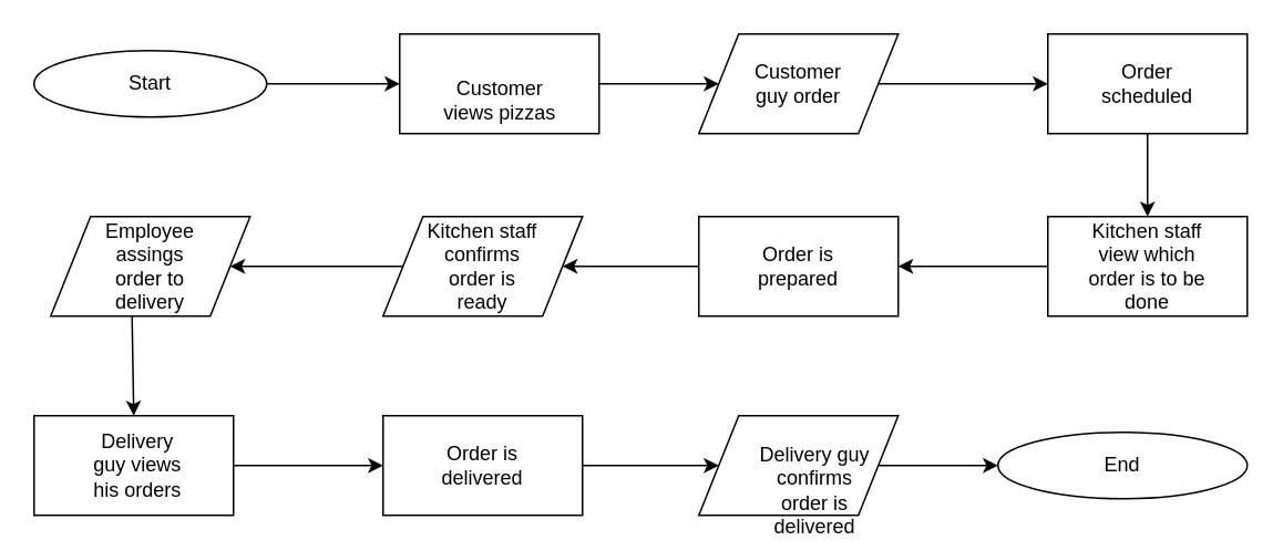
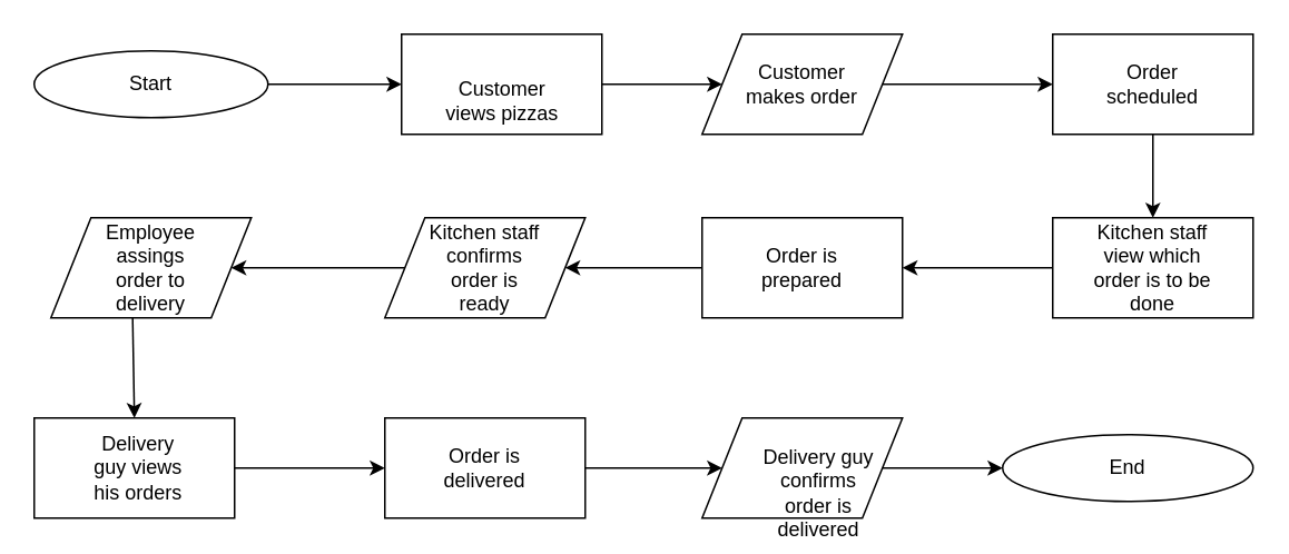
  <mxCell id="0" />
  <mxCell id="1" parent="0" />
  <mxCell id="2" value="" style="ellipse;whiteSpace=wrap;html=1;" vertex="1" parent="1"><mxGeometry x="20" y="30" width="140" height="40" as="geometry" /></mxCell>
  <mxCell id="3" value="" style="endArrow=classic;html=1;exitX=1;exitY=0.5;exitDx=0;exitDy=0;entryX=0;entryY=0.5;entryDx=0;entryDy=0;" edge="1" parent="1" source="2" target="5"><mxGeometry width="50" height="50" relative="1" as="geometry"><mxPoint x="280" y="240" as="sourcePoint" /><mxPoint x="220" y="60" as="targetPoint" /></mxGeometry></mxCell>
  <mxCell id="4" value="Start" style="text;html=1;strokeColor=none;fillColor=none;align=center;verticalAlign=middle;whiteSpace=wrap;rounded=0;" vertex="1" parent="1"><mxGeometry x="70" y="40" width="40" height="20" as="geometry" /></mxCell>
  <mxCell id="5" value="" style="rounded=0;whiteSpace=wrap;html=1;" vertex="1" parent="1"><mxGeometry x="240" y="20" width="120" height="60" as="geometry" /></mxCell>
  <mxCell id="6" value="Customer views pizzas" style="text;html=1;strokeColor=none;fillColor=none;align=center;verticalAlign=middle;whiteSpace=wrap;rounded=0;" vertex="1" parent="1"><mxGeometry x="262.5" y="50" width="75" height="20" as="geometry" /></mxCell>
  <mxCell id="7" value="" style="shape=parallelogram;perimeter=parallelogramPerimeter;whiteSpace=wrap;html=1;" vertex="1" parent="1"><mxGeometry x="420" y="20" width="120" height="60" as="geometry" /></mxCell>
- <mxCell id="8" value="Customer guy order" style="text;html=1;strokeColor=none;fillColor=none;align=center;verticalAlign=middle;whiteSpace=wrap;rounded=0;" vertex="1" parent="1"><mxGeometry x="445" y="40" width="70" height="20" as="geometry" /></mxCell>
+ <mxCell id="8" value="Customer makes order" style="text;html=1;strokeColor=none;fillColor=none;align=center;verticalAlign=middle;whiteSpace=wrap;rounded=0;" vertex="1" parent="1"><mxGeometry x="445" y="40" width="70" height="20" as="geometry" /></mxCell>
  <mxCell id="9" value="" style="endArrow=classic;html=1;exitX=1;exitY=0.5;exitDx=0;exitDy=0;entryX=0;entryY=0.5;entryDx=0;entryDy=0;" edge="1" parent="1" source="5" target="7"><mxGeometry width="50" height="50" relative="1" as="geometry"><mxPoint x="280" y="240" as="sourcePoint" /><mxPoint x="330" y="190" as="targetPoint" /></mxGeometry></mxCell>
  <mxCell id="10" value="" style="rounded=0;whiteSpace=wrap;html=1;" vertex="1" parent="1"><mxGeometry x="630" y="20" width="120" height="60" as="geometry" /></mxCell>
  <mxCell id="11" value="Order scheduled" style="text;html=1;strokeColor=none;fillColor=none;align=center;verticalAlign=middle;whiteSpace=wrap;rounded=0;" vertex="1" parent="1"><mxGeometry x="660" y="40" width="60" height="20" as="geometry" /></mxCell>
  <mxCell id="12" value="" style="endArrow=classic;html=1;exitX=1;exitY=0.5;exitDx=0;exitDy=0;entryX=0;entryY=0.5;entryDx=0;entryDy=0;" edge="1" parent="1" source="7" target="10"><mxGeometry width="50" height="50" relative="1" as="geometry"><mxPoint x="280" y="340" as="sourcePoint" /><mxPoint x="330" y="290" as="targetPoint" /></mxGeometry></mxCell>
  <mxCell id="13" value="" style="rounded=0;whiteSpace=wrap;html=1;" vertex="1" parent="1"><mxGeometry x="630" y="130" width="120" height="60" as="geometry" /></mxCell>
  <mxCell id="14" value="Kitchen staff view which order is to be done" style="text;html=1;strokeColor=none;fillColor=none;align=center;verticalAlign=middle;whiteSpace=wrap;rounded=0;" vertex="1" parent="1"><mxGeometry x="650" y="150" width="80" height="20" as="geometry" /></mxCell>
  <mxCell id="15" value="" style="endArrow=classic;html=1;exitX=0.5;exitY=1;exitDx=0;exitDy=0;entryX=0.5;entryY=0;entryDx=0;entryDy=0;" edge="1" parent="1" source="10" target="13"><mxGeometry width="50" height="50" relative="1" as="geometry"><mxPoint x="410" y="340" as="sourcePoint" /><mxPoint x="460" y="290" as="targetPoint" /></mxGeometry></mxCell>
  <mxCell id="16" value="" style="shape=parallelogram;perimeter=parallelogramPerimeter;whiteSpace=wrap;html=1;" vertex="1" parent="1"><mxGeometry x="230" y="130" width="120" height="60" as="geometry" /></mxCell>
  <mxCell id="17" value="Kitchen staff confirms order is ready" style="text;html=1;strokeColor=none;fillColor=none;align=center;verticalAlign=middle;whiteSpace=wrap;rounded=0;" vertex="1" parent="1"><mxGeometry x="255" y="150" width="70" height="20" as="geometry" /></mxCell>
  <mxCell id="18" value="Kitchen staff confirms order is ready" style="text;html=1;strokeColor=none;fillColor=none;align=center;verticalAlign=middle;whiteSpace=wrap;rounded=0;" vertex="1" parent="1"><mxGeometry x="435" y="150" width="70" height="20" as="geometry" /></mxCell>
  <mxCell id="19" value="" style="endArrow=classic;html=1;exitX=0;exitY=0.5;exitDx=0;exitDy=0;entryX=1;entryY=0.5;entryDx=0;entryDy=0;" edge="1" parent="1" source="13" target="20"><mxGeometry width="50" height="50" relative="1" as="geometry"><mxPoint x="390" y="330" as="sourcePoint" /><mxPoint x="420" y="450" as="targetPoint" /></mxGeometry></mxCell>
  <mxCell id="20" value="" style="rounded=0;whiteSpace=wrap;html=1;" vertex="1" parent="1"><mxGeometry x="420" y="130" width="120" height="60" as="geometry" /></mxCell>
  <mxCell id="21" value="Order is prepared" style="text;html=1;strokeColor=none;fillColor=none;align=center;verticalAlign=middle;whiteSpace=wrap;rounded=0;" vertex="1" parent="1"><mxGeometry x="450" y="150" width="60" height="20" as="geometry" /></mxCell>
  <mxCell id="22" value="" style="endArrow=classic;html=1;exitX=0;exitY=0.5;exitDx=0;exitDy=0;entryX=1;entryY=0.5;entryDx=0;entryDy=0;" edge="1" parent="1" source="20" target="16"><mxGeometry width="50" height="50" relative="1" as="geometry"><mxPoint x="470" y="450" as="sourcePoint" /><mxPoint x="420" y="200" as="targetPoint" /></mxGeometry></mxCell>
  <mxCell id="23" value="" style="shape=parallelogram;perimeter=parallelogramPerimeter;whiteSpace=wrap;html=1;" vertex="1" parent="1"><mxGeometry x="30" y="130" width="120" height="60" as="geometry" /></mxCell>
  <mxCell id="24" value="Employee assings order to delivery" style="text;html=1;strokeColor=none;fillColor=none;align=center;verticalAlign=middle;whiteSpace=wrap;rounded=0;" vertex="1" parent="1"><mxGeometry x="65" y="150" width="50" height="20" as="geometry" /></mxCell>
  <mxCell id="25" value="" style="endArrow=classic;html=1;exitX=0;exitY=0.5;exitDx=0;exitDy=0;entryX=1;entryY=0.5;entryDx=0;entryDy=0;" edge="1" parent="1" source="16" target="23"><mxGeometry width="50" height="50" relative="1" as="geometry"><mxPoint x="360" y="250" as="sourcePoint" /><mxPoint x="410" y="200" as="targetPoint" /></mxGeometry></mxCell>
  <mxCell id="26" value="" style="rounded=0;whiteSpace=wrap;html=1;" vertex="1" parent="1"><mxGeometry x="20" y="250" width="120" height="60" as="geometry" /></mxCell>
  <mxCell id="27" value="" style="endArrow=classic;html=1;exitX=0.408;exitY=1;exitDx=0;exitDy=0;exitPerimeter=0;entryX=0.5;entryY=0;entryDx=0;entryDy=0;" edge="1" parent="1" source="23" target="26"><mxGeometry width="50" height="50" relative="1" as="geometry"><mxPoint x="360" y="250" as="sourcePoint" /><mxPoint x="90" y="220" as="targetPoint" /></mxGeometry></mxCell>
  <mxCell id="28" value="Delivery guy views his orders" style="text;html=1;strokeColor=none;fillColor=none;align=center;verticalAlign=middle;whiteSpace=wrap;rounded=0;" vertex="1" parent="1"><mxGeometry x="55" y="270" width="55" height="20" as="geometry" /></mxCell>
  <mxCell id="29" value="" style="rounded=0;whiteSpace=wrap;html=1;" vertex="1" parent="1"><mxGeometry x="230" y="250" width="120" height="60" as="geometry" /></mxCell>
  <mxCell id="30" value="Order is delivered" style="text;html=1;strokeColor=none;fillColor=none;align=center;verticalAlign=middle;whiteSpace=wrap;rounded=0;" vertex="1" parent="1"><mxGeometry x="270" y="270" width="40" height="20" as="geometry" /></mxCell>
  <mxCell id="31" value="" style="endArrow=classic;html=1;exitX=1;exitY=0.5;exitDx=0;exitDy=0;entryX=0;entryY=0.5;entryDx=0;entryDy=0;" edge="1" parent="1" source="26" target="29"><mxGeometry width="50" height="50" relative="1" as="geometry"><mxPoint x="360" y="250" as="sourcePoint" /><mxPoint x="410" y="200" as="targetPoint" /></mxGeometry></mxCell>
  <mxCell id="32" value="" style="shape=parallelogram;perimeter=parallelogramPerimeter;whiteSpace=wrap;html=1;" vertex="1" parent="1"><mxGeometry x="420" y="250" width="120" height="60" as="geometry" /></mxCell>
  <mxCell id="33" value="Delivery guy confirms order is delivered" style="text;html=1;strokeColor=none;fillColor=none;align=center;verticalAlign=middle;whiteSpace=wrap;rounded=0;" vertex="1" parent="1"><mxGeometry x="455" y="285" width="70" height="20" as="geometry" /></mxCell>
  <mxCell id="34" value="" style="endArrow=classic;html=1;exitX=1;exitY=0.5;exitDx=0;exitDy=0;entryX=0;entryY=0.5;entryDx=0;entryDy=0;" edge="1" parent="1" source="29" target="32"><mxGeometry width="50" height="50" relative="1" as="geometry"><mxPoint x="360" y="250" as="sourcePoint" /><mxPoint x="410" y="200" as="targetPoint" /></mxGeometry></mxCell>
  <mxCell id="35" value="" style="ellipse;whiteSpace=wrap;html=1;" vertex="1" parent="1"><mxGeometry x="600" y="260" width="150" height="40" as="geometry" /></mxCell>
  <mxCell id="36" value="End" style="text;html=1;strokeColor=none;fillColor=none;align=center;verticalAlign=middle;whiteSpace=wrap;rounded=0;" vertex="1" parent="1"><mxGeometry x="655" y="270" width="40" height="20" as="geometry" /></mxCell>
  <mxCell id="37" value="" style="endArrow=classic;html=1;exitX=1;exitY=0.5;exitDx=0;exitDy=0;entryX=0;entryY=0.5;entryDx=0;entryDy=0;" edge="1" parent="1" source="32" target="35"><mxGeometry width="50" height="50" relative="1" as="geometry"><mxPoint x="360" y="250" as="sourcePoint" /><mxPoint x="410" y="200" as="targetPoint" /></mxGeometry></mxCell>
